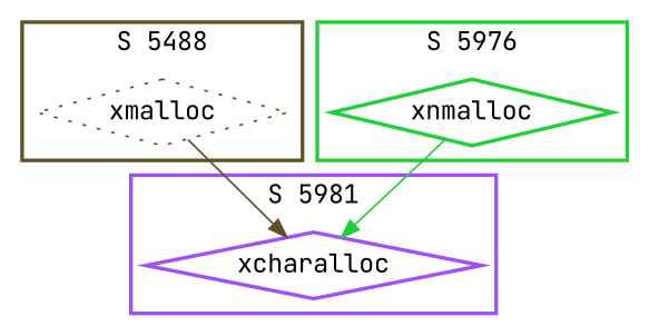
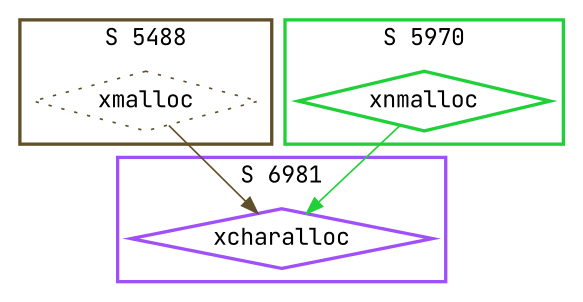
  digraph {
    fontname="JetBrains Mono"
    node [fontname="JetBrains Mono" shape=diamond style=bold]
    edge [fontname="JetBrains Mono"]
    n1 [color="#A050F8" label=xcharalloc]
    n2 [color="#605028" label=xmalloc style=dotted]
    n3 [color="#20D038" label=xnmalloc]
    subgraph cluster_1 {
      color="#A050F8"
-     label="S 5981"
+     label="S 6981"
      style=bold
      n1
    }
    subgraph cluster_2 {
      color="#605028"
      label="S 5488"
      style=bold
      n2
    }
    subgraph cluster_3 {
      color="#20D038"
-     label="S 5976"
+     label="S 5970"
      style=bold
      n3
    }
    n2 -> n1 [color="#605028"]
    n3 -> n1 [color="#20D038"]
  }
